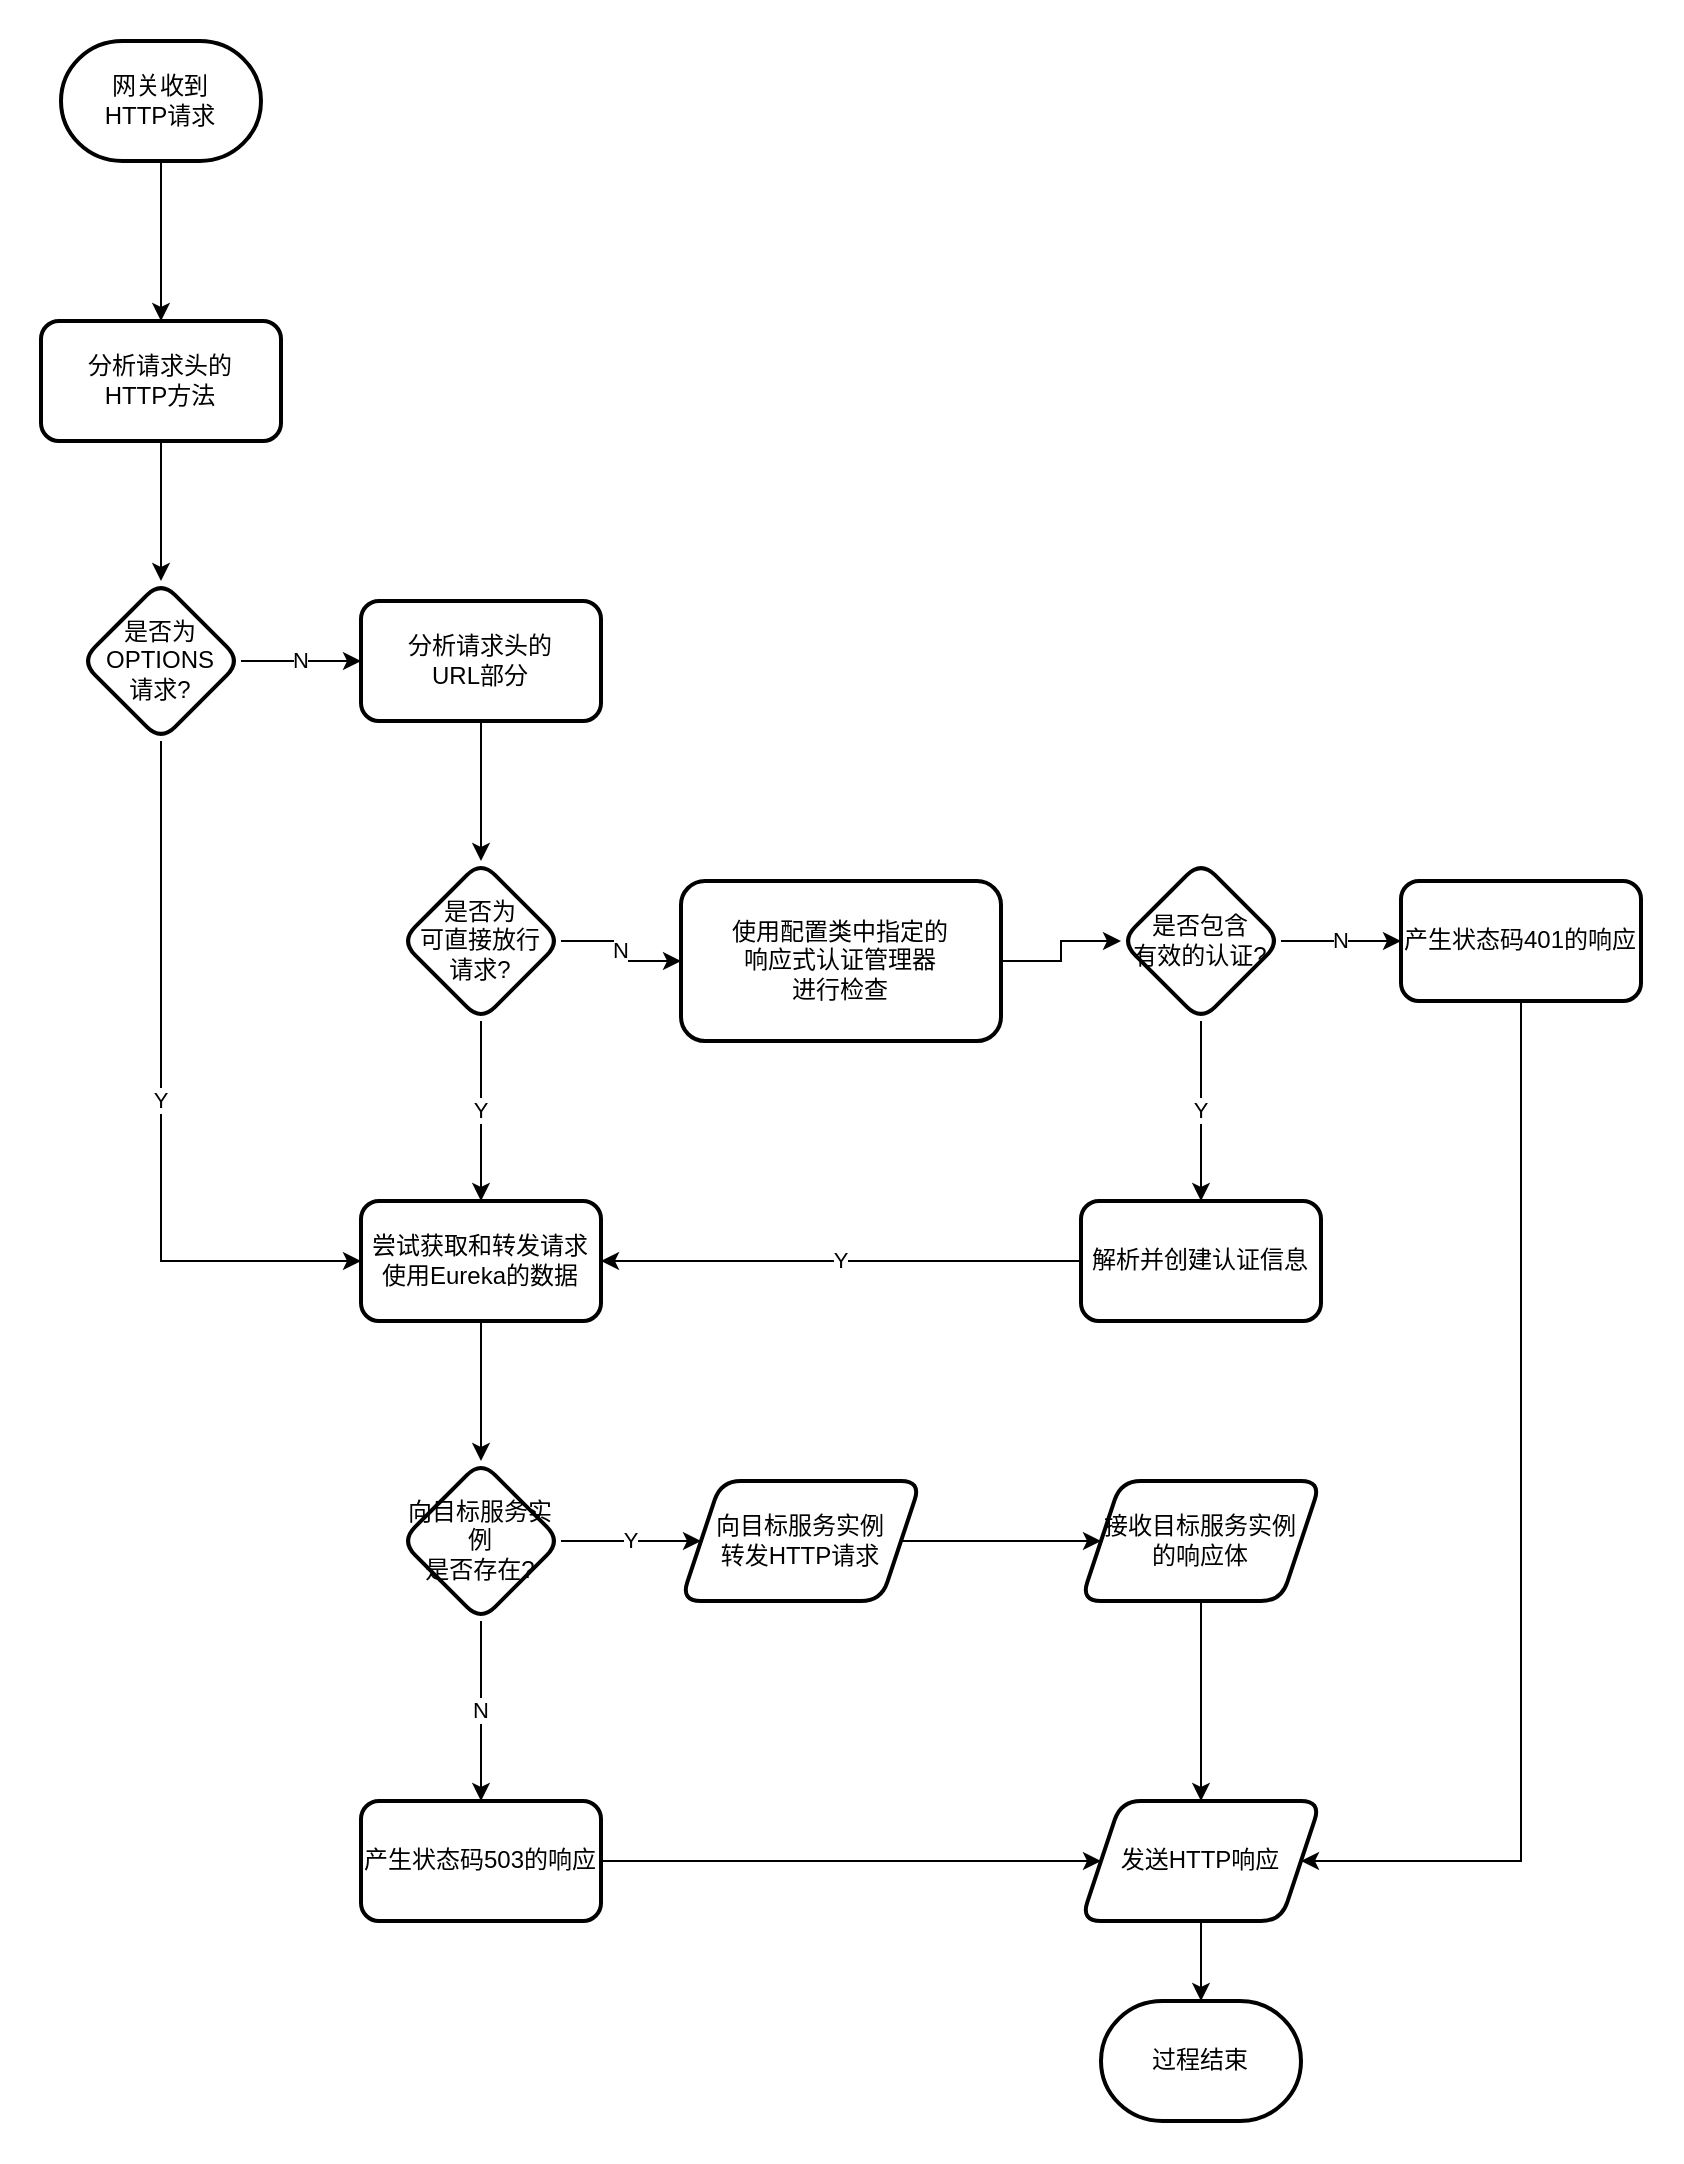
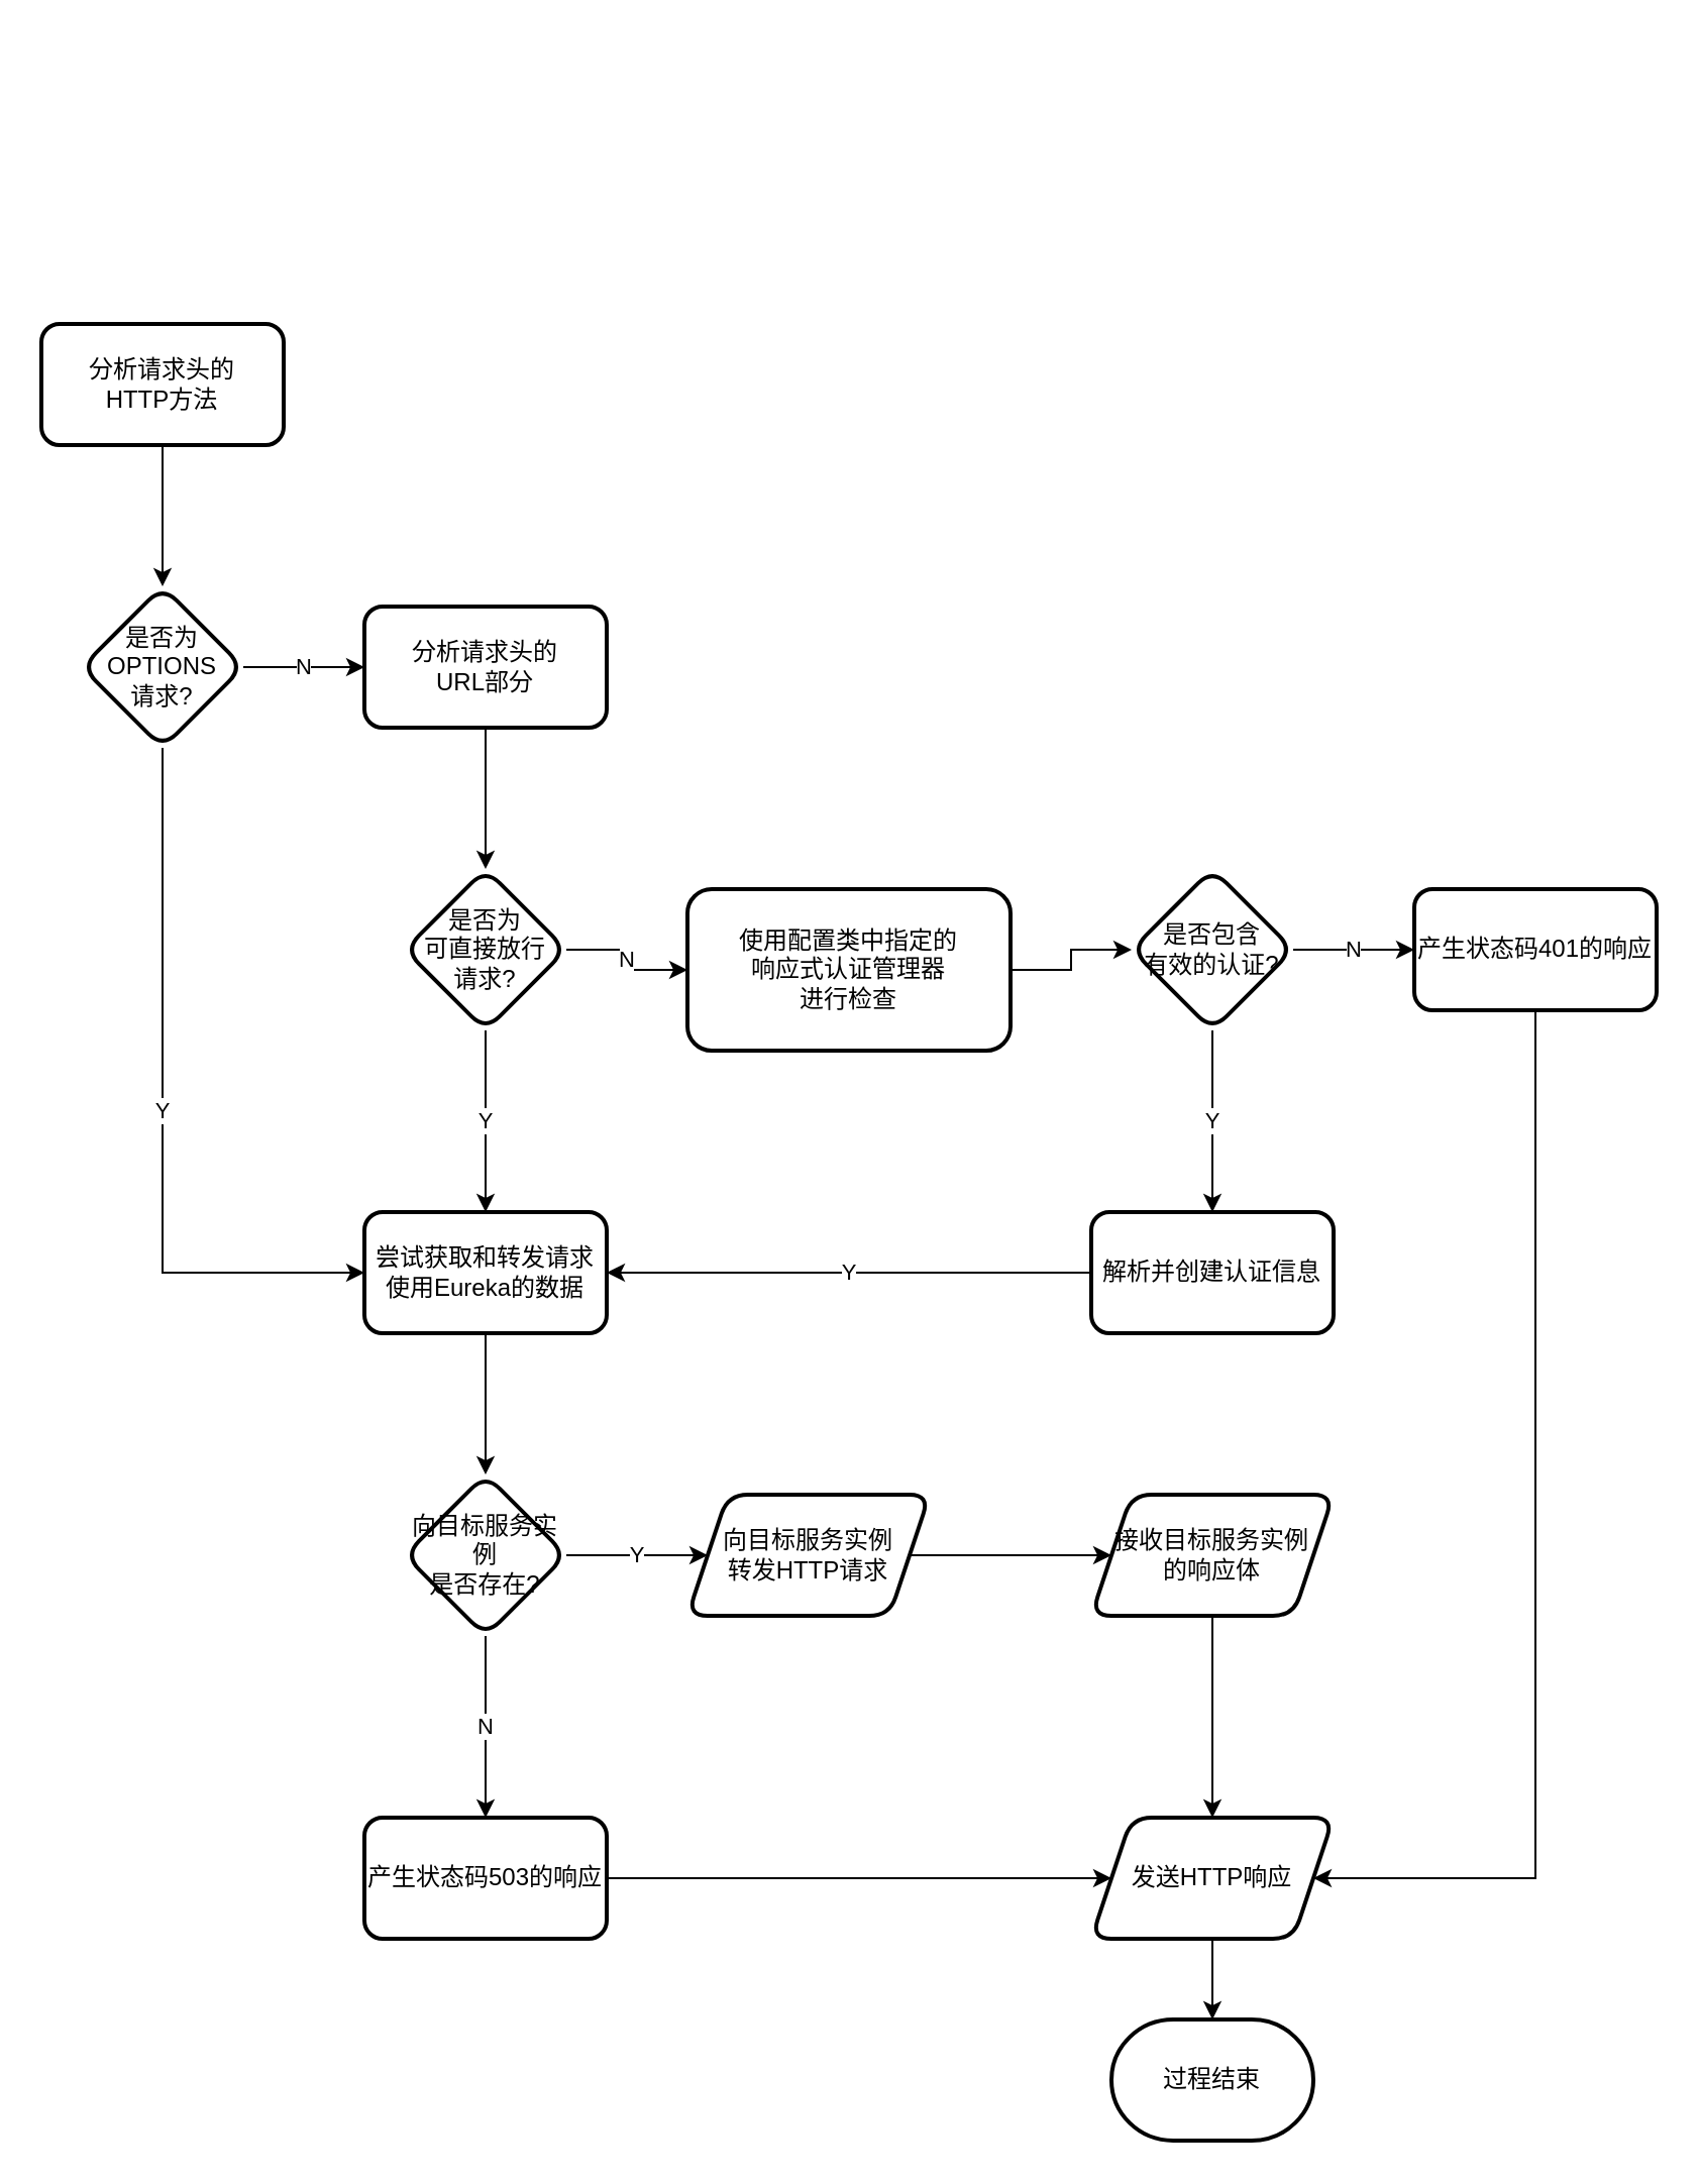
  <mxCell id="0" />
  <mxCell id="1" parent="0" />
- <mxCell id="2" value="" style="edgeStyle=orthogonalEdgeStyle;rounded=0;orthogonalLoop=1;jettySize=auto;html=1;" edge="1" parent="1" source="3" target="5"><mxGeometry relative="1" as="geometry" /></mxCell>
- <mxCell id="3" value="网关收到&lt;div&gt;HTTP请求&lt;/div&gt;" style="strokeWidth=2;html=1;shape=mxgraph.flowchart.terminator;whiteSpace=wrap;" vertex="1" parent="1"><mxGeometry x="30" y="20" width="100" height="60" as="geometry" /></mxCell>
  <mxCell id="4" value="" style="edgeStyle=orthogonalEdgeStyle;rounded=0;orthogonalLoop=1;jettySize=auto;html=1;" edge="1" parent="1" source="5" target="8"><mxGeometry relative="1" as="geometry" /></mxCell>
  <mxCell id="5" value="分析请求头的&lt;div&gt;HTTP方法&lt;/div&gt;" style="rounded=1;whiteSpace=wrap;html=1;strokeWidth=2;" vertex="1" parent="1"><mxGeometry x="20" y="160" width="120" height="60" as="geometry" /></mxCell>
  <mxCell id="6" value="N" style="edgeStyle=orthogonalEdgeStyle;rounded=0;orthogonalLoop=1;jettySize=auto;html=1;" edge="1" parent="1" source="8" target="10"><mxGeometry relative="1" as="geometry" /></mxCell>
  <mxCell id="7" value="Y" style="edgeStyle=orthogonalEdgeStyle;rounded=0;orthogonalLoop=1;jettySize=auto;html=1;entryX=0;entryY=0.5;entryDx=0;entryDy=0;" edge="1" parent="1" source="8" target="17"><mxGeometry relative="1" as="geometry"><mxPoint x="80" y="460" as="targetPoint" /><Array as="points"><mxPoint x="80" y="630" /></Array></mxGeometry></mxCell>
  <mxCell id="8" value="是否为&lt;div&gt;OPTIONS&lt;div&gt;请求?&lt;/div&gt;&lt;/div&gt;" style="rhombus;whiteSpace=wrap;html=1;rounded=1;strokeWidth=2;" vertex="1" parent="1"><mxGeometry x="40" y="290" width="80" height="80" as="geometry" /></mxCell>
  <mxCell id="9" value="" style="edgeStyle=orthogonalEdgeStyle;rounded=0;orthogonalLoop=1;jettySize=auto;html=1;" edge="1" parent="1" source="10" target="13"><mxGeometry relative="1" as="geometry" /></mxCell>
  <mxCell id="10" value="分析请求头的&lt;div&gt;URL部分&lt;/div&gt;" style="whiteSpace=wrap;html=1;rounded=1;strokeWidth=2;" vertex="1" parent="1"><mxGeometry x="180" y="300" width="120" height="60" as="geometry" /></mxCell>
  <mxCell id="11" value="N" style="edgeStyle=orthogonalEdgeStyle;rounded=0;orthogonalLoop=1;jettySize=auto;html=1;" edge="1" parent="1" source="13" target="15"><mxGeometry relative="1" as="geometry" /></mxCell>
  <mxCell id="12" value="Y" style="edgeStyle=orthogonalEdgeStyle;rounded=0;orthogonalLoop=1;jettySize=auto;html=1;" edge="1" parent="1" source="13" target="17"><mxGeometry relative="1" as="geometry" /></mxCell>
  <mxCell id="13" value="是否为&lt;div&gt;可直接放行&lt;/div&gt;&lt;div&gt;请求?&lt;/div&gt;" style="rhombus;whiteSpace=wrap;html=1;rounded=1;strokeWidth=2;" vertex="1" parent="1"><mxGeometry x="200" y="430" width="80" height="80" as="geometry" /></mxCell>
  <mxCell id="14" value="" style="edgeStyle=orthogonalEdgeStyle;rounded=0;orthogonalLoop=1;jettySize=auto;html=1;" edge="1" parent="1" source="15" target="20"><mxGeometry relative="1" as="geometry" /></mxCell>
  <mxCell id="15" value="使用配置类中指定的&lt;div&gt;响应式认证管理器&lt;/div&gt;&lt;div&gt;进行检查&lt;/div&gt;" style="whiteSpace=wrap;html=1;rounded=1;strokeWidth=2;" vertex="1" parent="1"><mxGeometry x="340" y="440" width="160" height="80" as="geometry" /></mxCell>
  <mxCell id="16" value="" style="edgeStyle=orthogonalEdgeStyle;rounded=0;orthogonalLoop=1;jettySize=auto;html=1;" edge="1" parent="1" source="17" target="27"><mxGeometry relative="1" as="geometry" /></mxCell>
  <mxCell id="17" value="尝试获取和转发请求&lt;div&gt;使用Eureka的数据&lt;/div&gt;" style="whiteSpace=wrap;html=1;rounded=1;strokeWidth=2;" vertex="1" parent="1"><mxGeometry x="180" y="600" width="120" height="60" as="geometry" /></mxCell>
  <mxCell id="18" value="N" style="edgeStyle=orthogonalEdgeStyle;rounded=0;orthogonalLoop=1;jettySize=auto;html=1;" edge="1" parent="1" source="20" target="22"><mxGeometry relative="1" as="geometry" /></mxCell>
  <mxCell id="19" value="Y" style="edgeStyle=orthogonalEdgeStyle;rounded=0;orthogonalLoop=1;jettySize=auto;html=1;" edge="1" parent="1" source="20" target="24"><mxGeometry relative="1" as="geometry" /></mxCell>
  <mxCell id="20" value="是否包含&lt;div&gt;有效的认证?&lt;/div&gt;" style="rhombus;whiteSpace=wrap;html=1;rounded=1;strokeWidth=2;" vertex="1" parent="1"><mxGeometry x="560" y="430" width="80" height="80" as="geometry" /></mxCell>
  <mxCell id="21" style="edgeStyle=orthogonalEdgeStyle;rounded=0;orthogonalLoop=1;jettySize=auto;html=1;entryX=1;entryY=0.5;entryDx=0;entryDy=0;" edge="1" parent="1" source="22" target="35"><mxGeometry relative="1" as="geometry"><Array as="points"><mxPoint x="760" y="930" /></Array></mxGeometry></mxCell>
  <mxCell id="22" value="产生状态码401的响应" style="whiteSpace=wrap;html=1;rounded=1;strokeWidth=2;" vertex="1" parent="1"><mxGeometry x="700" y="440" width="120" height="60" as="geometry" /></mxCell>
  <mxCell id="23" value="Y" style="edgeStyle=orthogonalEdgeStyle;rounded=0;orthogonalLoop=1;jettySize=auto;html=1;" edge="1" parent="1" source="24" target="17"><mxGeometry relative="1" as="geometry" /></mxCell>
  <mxCell id="24" value="解析并创建认证信息" style="whiteSpace=wrap;html=1;rounded=1;strokeWidth=2;" vertex="1" parent="1"><mxGeometry x="540" y="600" width="120" height="60" as="geometry" /></mxCell>
  <mxCell id="25" value="N" style="edgeStyle=orthogonalEdgeStyle;rounded=0;orthogonalLoop=1;jettySize=auto;html=1;" edge="1" parent="1" source="27" target="29"><mxGeometry relative="1" as="geometry" /></mxCell>
  <mxCell id="26" value="Y" style="edgeStyle=orthogonalEdgeStyle;rounded=0;orthogonalLoop=1;jettySize=auto;html=1;" edge="1" parent="1" source="27" target="31"><mxGeometry relative="1" as="geometry" /></mxCell>
  <mxCell id="27" value="向目标服务实例&lt;div&gt;是否存在?&lt;/div&gt;" style="rhombus;whiteSpace=wrap;html=1;rounded=1;strokeWidth=2;" vertex="1" parent="1"><mxGeometry x="200" y="730" width="80" height="80" as="geometry" /></mxCell>
  <mxCell id="28" style="edgeStyle=orthogonalEdgeStyle;rounded=0;orthogonalLoop=1;jettySize=auto;html=1;" edge="1" parent="1" source="29" target="35"><mxGeometry relative="1" as="geometry" /></mxCell>
  <mxCell id="29" value="产生状态码503的响应" style="whiteSpace=wrap;html=1;rounded=1;strokeWidth=2;" vertex="1" parent="1"><mxGeometry x="180" y="900" width="120" height="60" as="geometry" /></mxCell>
  <mxCell id="30" value="" style="edgeStyle=orthogonalEdgeStyle;rounded=0;orthogonalLoop=1;jettySize=auto;html=1;" edge="1" parent="1" source="31" target="33"><mxGeometry relative="1" as="geometry" /></mxCell>
  <mxCell id="31" value="向目标服务实例&lt;div&gt;转发HTTP请求&lt;/div&gt;" style="shape=parallelogram;perimeter=parallelogramPerimeter;whiteSpace=wrap;html=1;fixedSize=1;rounded=1;strokeWidth=2;" vertex="1" parent="1"><mxGeometry x="340" y="740" width="120" height="60" as="geometry" /></mxCell>
  <mxCell id="32" value="" style="edgeStyle=orthogonalEdgeStyle;rounded=0;orthogonalLoop=1;jettySize=auto;html=1;" edge="1" parent="1" source="33" target="35"><mxGeometry relative="1" as="geometry" /></mxCell>
  <mxCell id="33" value="接收目标服务实例&lt;div&gt;的响应体&lt;/div&gt;" style="shape=parallelogram;perimeter=parallelogramPerimeter;whiteSpace=wrap;html=1;fixedSize=1;rounded=1;strokeWidth=2;" vertex="1" parent="1"><mxGeometry x="540" y="740" width="120" height="60" as="geometry" /></mxCell>
  <mxCell id="34" value="" style="edgeStyle=orthogonalEdgeStyle;rounded=0;orthogonalLoop=1;jettySize=auto;html=1;" edge="1" parent="1" source="35" target="36"><mxGeometry relative="1" as="geometry" /></mxCell>
  <mxCell id="35" value="发送HTTP响应" style="shape=parallelogram;perimeter=parallelogramPerimeter;whiteSpace=wrap;html=1;fixedSize=1;rounded=1;strokeWidth=2;" vertex="1" parent="1"><mxGeometry x="540" y="900" width="120" height="60" as="geometry" /></mxCell>
  <mxCell id="36" value="过程结束" style="strokeWidth=2;html=1;shape=mxgraph.flowchart.terminator;whiteSpace=wrap;" vertex="1" parent="1"><mxGeometry x="550" y="1000" width="100" height="60" as="geometry" /></mxCell>
